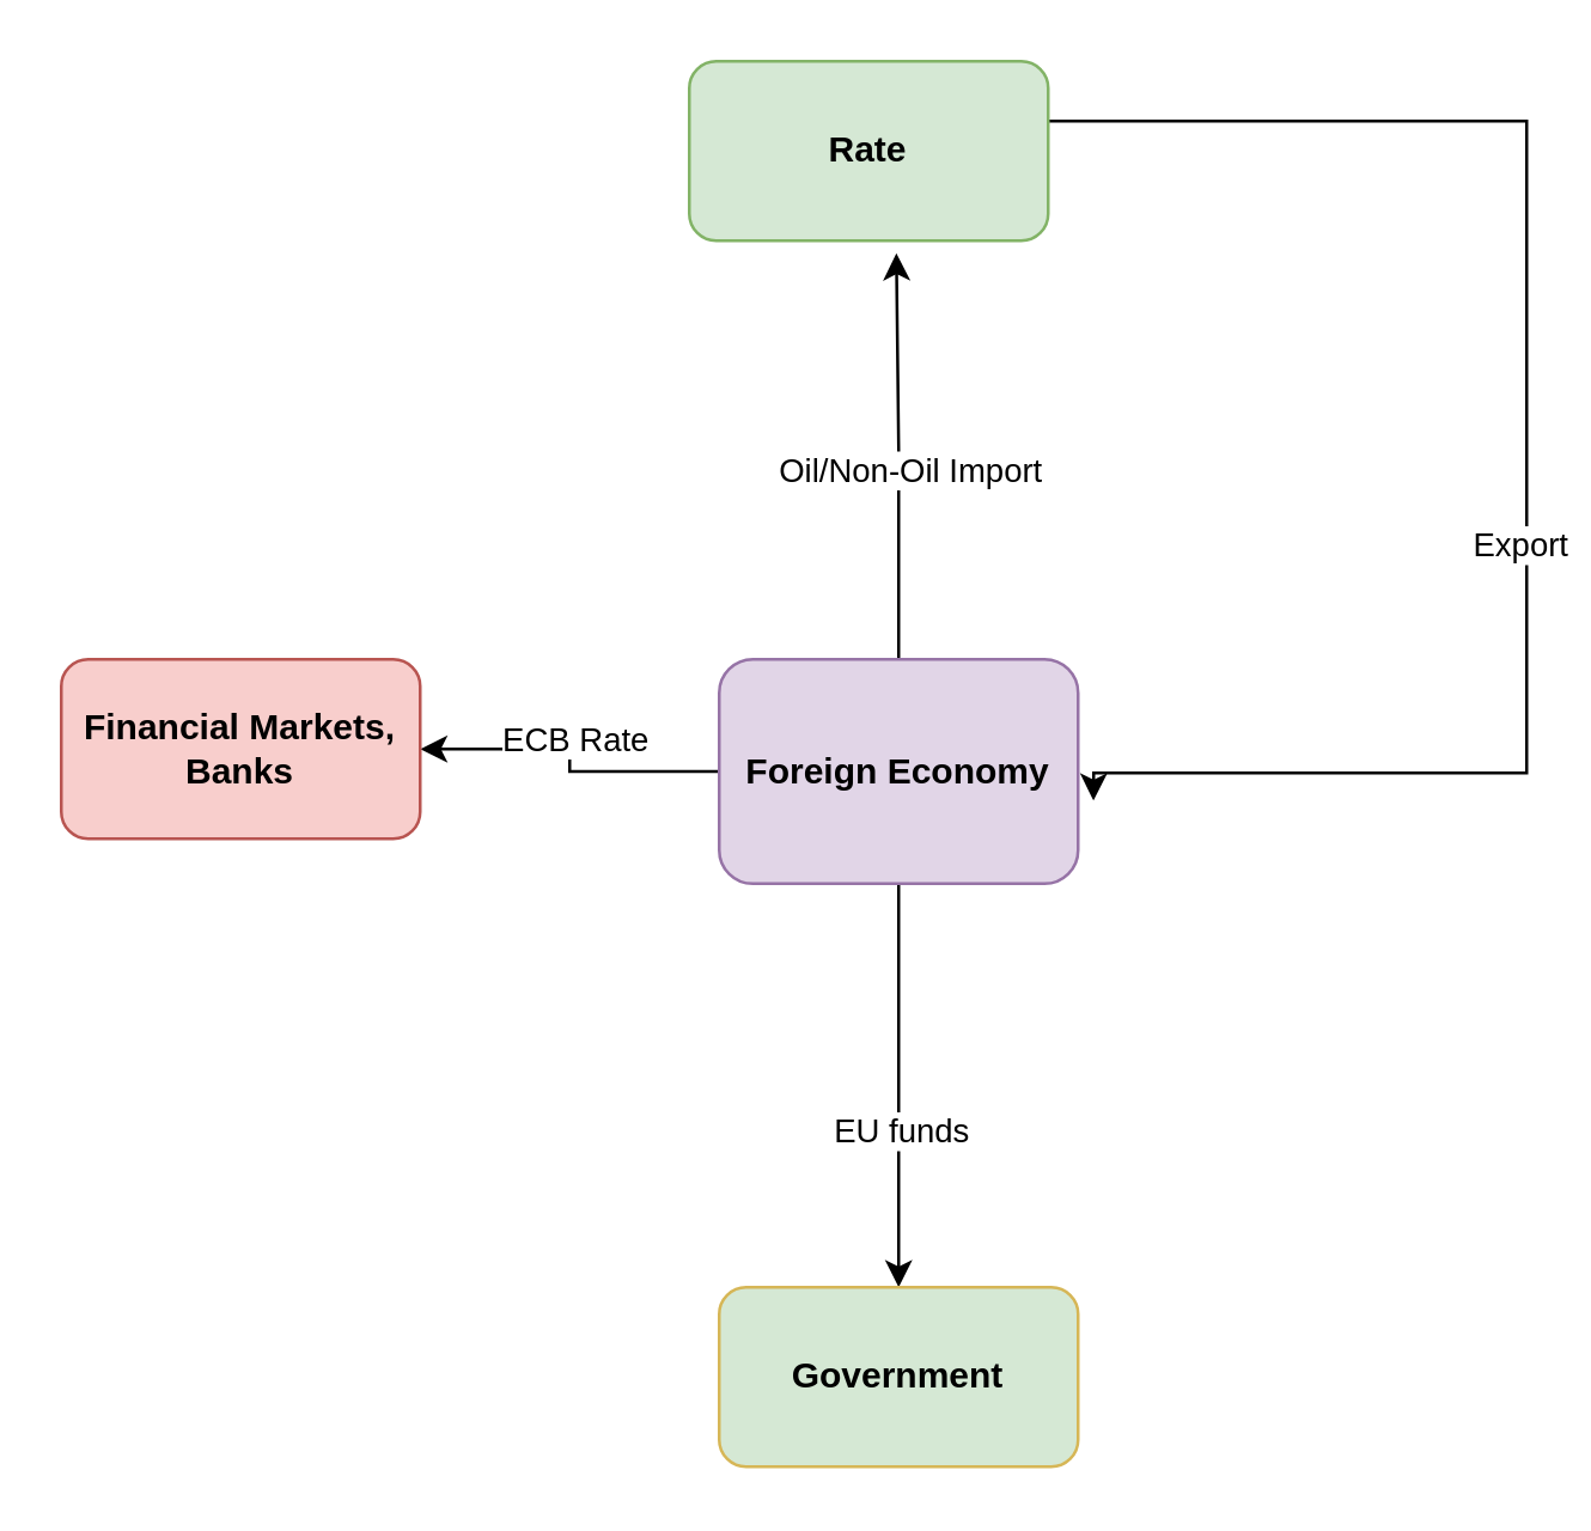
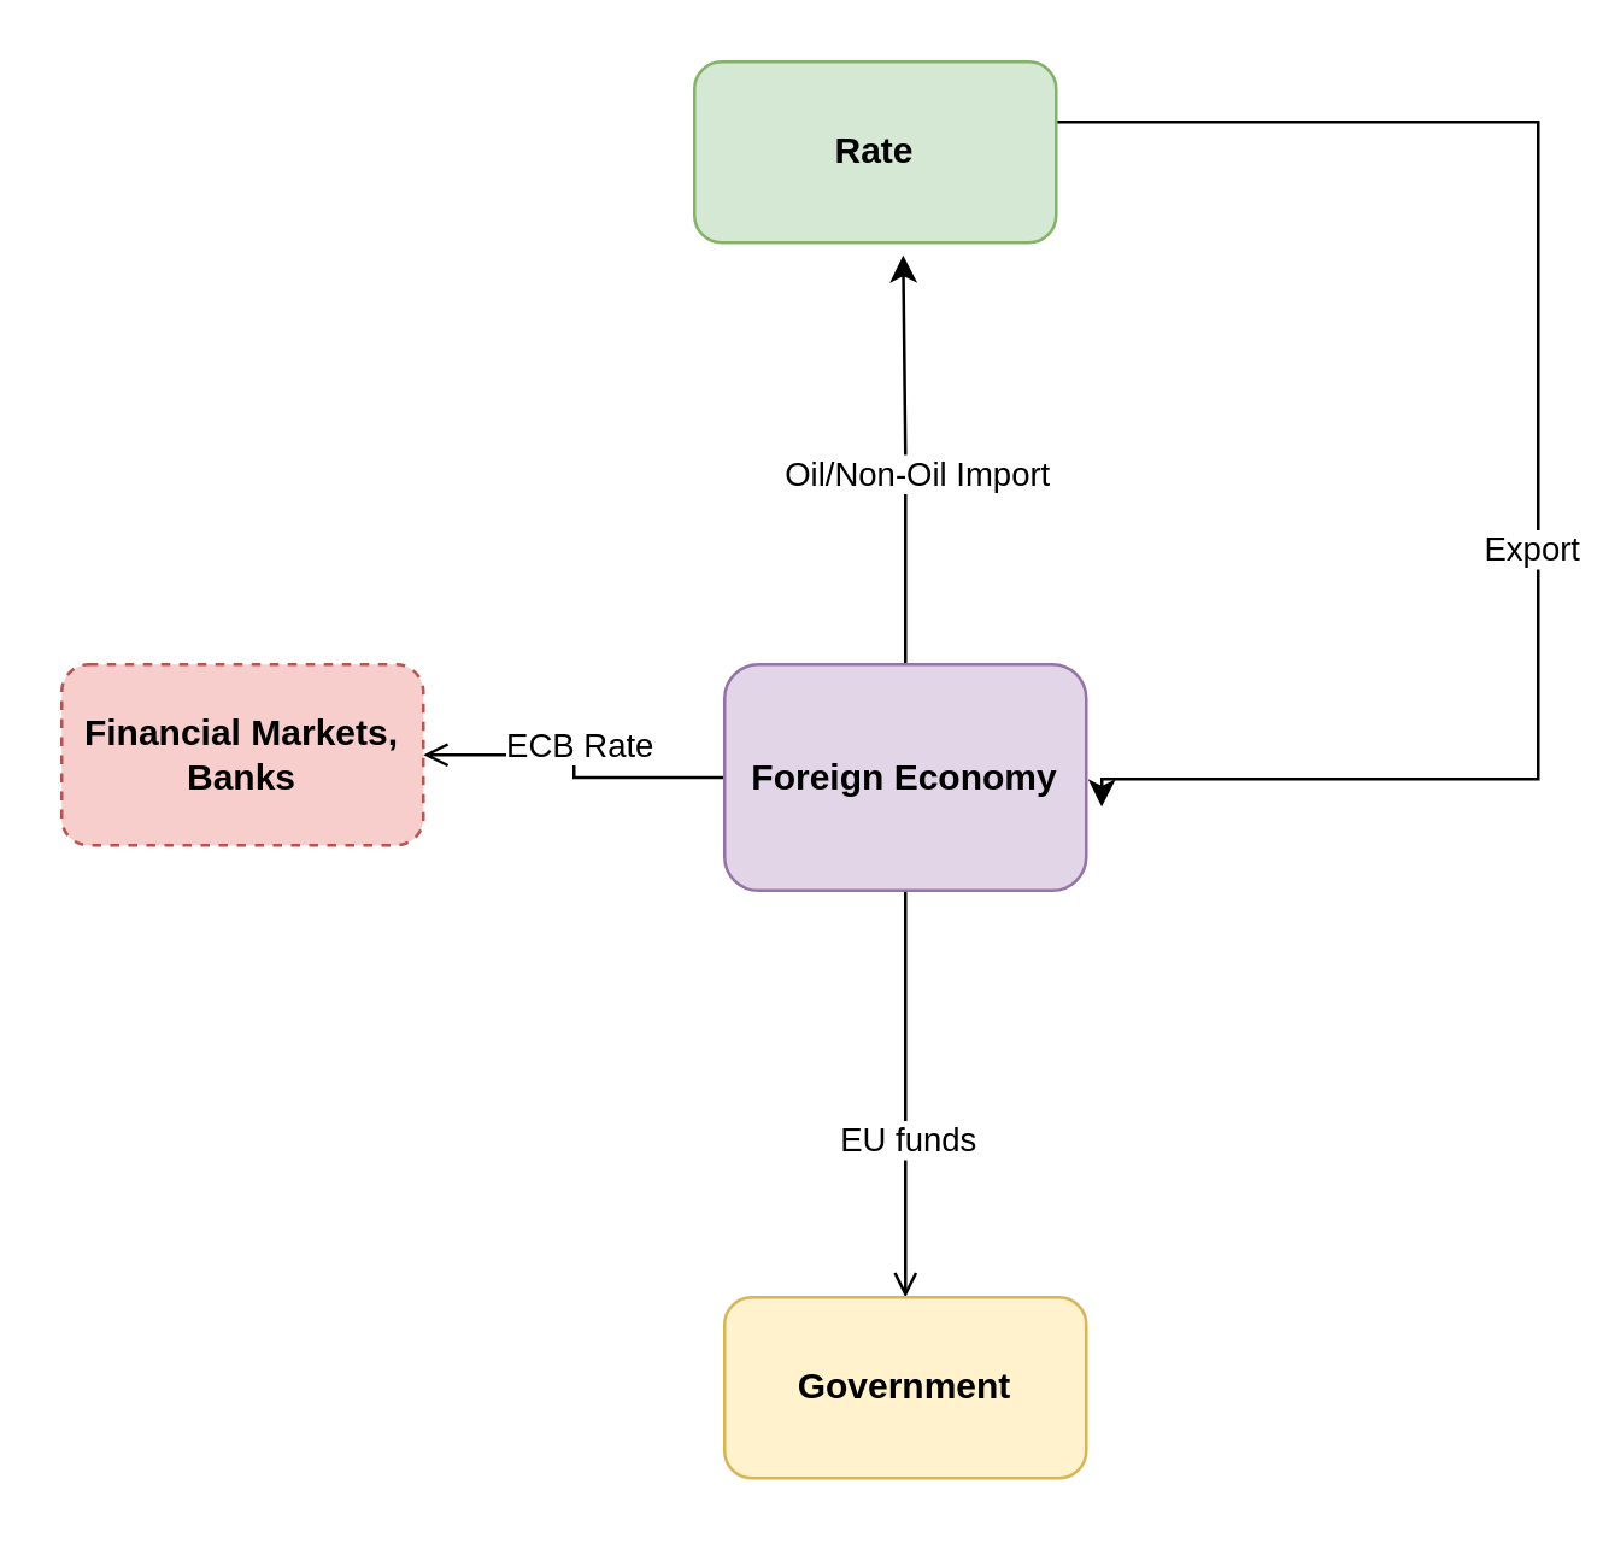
  <mxCell id="0" />
  <mxCell id="1" parent="0" />
  <mxCell id="2" style="edgeStyle=orthogonalEdgeStyle;rounded=0;orthogonalLoop=1;jettySize=auto;html=1;entryX=1.043;entryY=0.63;entryDx=0;entryDy=0;entryPerimeter=0;" edge="1" parent="1" source="4" target="11"><mxGeometry relative="1" as="geometry"><Array as="points"><mxPoint x="510" y="40" /><mxPoint x="510" y="258" /></Array></mxGeometry></mxCell>
  <mxCell id="3" value="Export" style="edgeLabel;html=1;align=center;verticalAlign=middle;resizable=0;points=[];" vertex="1" connectable="0" parent="2"><mxGeometry x="0.13" y="-3" relative="1" as="geometry"><mxPoint as="offset" /></mxGeometry></mxCell>
  <mxCell id="4" value="Rate" style="rounded=1;whiteSpace=wrap;html=1;fillColor=#d5e8d4;strokeColor=#82b366;fontStyle=1" vertex="1" parent="1"><mxGeometry x="230" y="20" width="120" height="60" as="geometry" /></mxCell>
- <mxCell id="5" style="edgeStyle=orthogonalEdgeStyle;rounded=0;orthogonalLoop=1;jettySize=auto;html=1;entryX=1;entryY=0.5;entryDx=0;entryDy=0;" edge="1" parent="1" source="11" target="13"><mxGeometry relative="1" as="geometry"><mxPoint x="140" y="310" as="targetPoint" /></mxGeometry></mxCell>
+ <mxCell id="5" style="edgeStyle=orthogonalEdgeStyle;rounded=0;orthogonalLoop=1;jettySize=auto;html=1;entryX=1;entryY=0.5;entryDx=0;entryDy=0;endArrow=open;" edge="1" parent="1" source="11" target="13"><mxGeometry relative="1" as="geometry"><mxPoint x="140" y="310" as="targetPoint" /></mxGeometry></mxCell>
  <mxCell id="6" value="ECB Rate" style="edgeLabel;html=1;align=center;verticalAlign=middle;resizable=0;points=[];" vertex="1" connectable="0" parent="5"><mxGeometry x="0.266" y="1" relative="1" as="geometry"><mxPoint x="12" y="-5" as="offset" /></mxGeometry></mxCell>
  <mxCell id="7" style="edgeStyle=orthogonalEdgeStyle;rounded=0;orthogonalLoop=1;jettySize=auto;html=1;entryX=0.577;entryY=1.07;entryDx=0;entryDy=0;entryPerimeter=0;" edge="1" parent="1" source="11" target="4"><mxGeometry relative="1" as="geometry"><Array as="points" /></mxGeometry></mxCell>
  <mxCell id="8" value="Oil/Non-Oil Import" style="edgeLabel;html=1;align=center;verticalAlign=middle;resizable=0;points=[];" vertex="1" connectable="0" parent="7"><mxGeometry x="-0.063" y="-3" relative="1" as="geometry"><mxPoint as="offset" /></mxGeometry></mxCell>
- <mxCell id="9" style="edgeStyle=orthogonalEdgeStyle;rounded=0;orthogonalLoop=1;jettySize=auto;html=1;entryX=0.5;entryY=0;entryDx=0;entryDy=0;" edge="1" parent="1" source="11" target="12"><mxGeometry relative="1" as="geometry" /></mxCell>
+ <mxCell id="9" style="edgeStyle=orthogonalEdgeStyle;rounded=0;orthogonalLoop=1;jettySize=auto;html=1;entryX=0.5;entryY=0;entryDx=0;entryDy=0;endArrow=open;" edge="1" parent="1" source="11" target="12"><mxGeometry relative="1" as="geometry" /></mxCell>
  <mxCell id="10" value="EU funds" style="edgeLabel;html=1;align=center;verticalAlign=middle;resizable=0;points=[];" vertex="1" connectable="0" parent="9"><mxGeometry x="0.213" relative="1" as="geometry"><mxPoint as="offset" /></mxGeometry></mxCell>
  <mxCell id="11" value="Foreign Economy" style="rounded=1;whiteSpace=wrap;html=1;fillColor=#e1d5e7;strokeColor=#9673a6;fontStyle=1" vertex="1" parent="1"><mxGeometry x="240" y="220" width="120" height="75" as="geometry" /></mxCell>
- <mxCell id="12" value="Government" style="rounded=1;whiteSpace=wrap;html=1;fillColor=#d5e8d4;strokeColor=#d6b656;fontStyle=1;" vertex="1" parent="1"><mxGeometry x="240" y="430" width="120" height="60" as="geometry" /></mxCell>
- <mxCell id="13" value="Financial Markets, Banks" style="rounded=1;whiteSpace=wrap;html=1;fillColor=#f8cecc;strokeColor=#b85450;fontStyle=1" vertex="1" parent="1"><mxGeometry x="20" y="220" width="120" height="60" as="geometry" /></mxCell>
+ <mxCell id="12" value="Government" style="rounded=1;whiteSpace=wrap;html=1;fillColor=#fff2cc;strokeColor=#d6b656;fontStyle=1" vertex="1" parent="1"><mxGeometry x="240" y="430" width="120" height="60" as="geometry" /></mxCell>
+ <mxCell id="13" value="Financial Markets, Banks" style="rounded=1;whiteSpace=wrap;html=1;fillColor=#f8cecc;strokeColor=#b85450;fontStyle=1;dashed=1;" vertex="1" parent="1"><mxGeometry x="20" y="220" width="120" height="60" as="geometry" /></mxCell>
